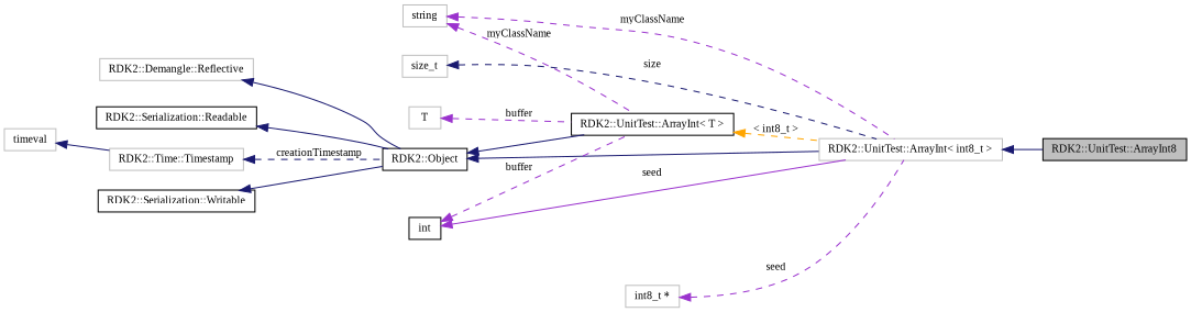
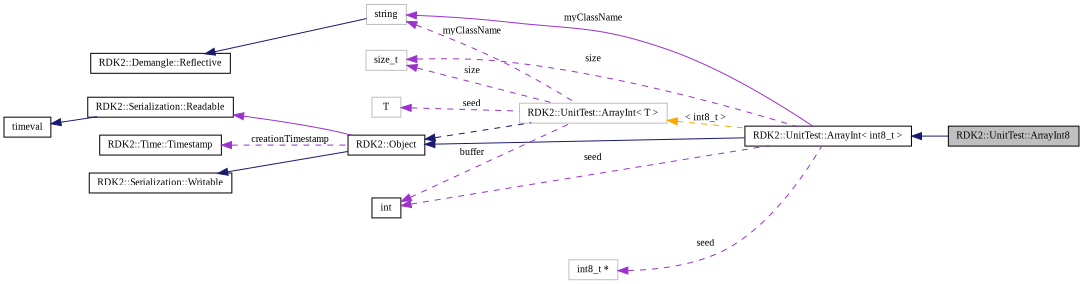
  digraph {
    fontname="Liberation Serif"
    rankdir=LR
    node [color=black fillcolor=white fontname="Liberation Serif" fontsize=10 shape=record style=filled]
    edge [color=darkorchid3 dir=back fontname="Liberation Serif" fontsize=10 labelfontname="FreeSans.ttf" labelfontsize=10 style=dashed]
    n1 [fillcolor=grey75 fontcolor=black height=0.2 label="RDK2::UnitTest::ArrayInt8" width=0.4]
-   n2 [color=grey75 height=0.2 label="RDK2::UnitTest::ArrayInt\< int8_t \>" width=0.4]
+   n2 [height=0.2 label="RDK2::UnitTest::ArrayInt\< int8_t \>" width=0.4]
    n3 [height=0.2 label="RDK2::Object" width=0.4]
-   n4 [height=0.2 label="RDK2::UnitTest::ArrayInt\< T \>" width=0.4]
+   n4 [color=grey75 height=0.2 label="RDK2::UnitTest::ArrayInt\< T \>" width=0.4]
    n5 [height=0.2 label="RDK2::Serialization::Readable" width=0.4]
    n6 [height=0.2 label="RDK2::Serialization::Writable" width=0.4]
-   n7 [color=grey75 height=0.2 label="RDK2::Demangle::Reflective" width=0.4]
-   n8 [color=grey75 height=0.2 label="RDK2::Time::Timestamp" width=0.4]
-   n9 [color=grey75 height=0.2 label=timeval width=0.4]
+   n7 [height=0.2 label="RDK2::Demangle::Reflective" width=0.4]
+   n8 [height=0.2 label="RDK2::Time::Timestamp" width=0.4]
+   n9 [height=0.2 label=timeval width=0.4]
    n10 [color=grey75 height=0.2 label=string width=0.4]
    n11 [color=grey75 height=0.2 label=size_t width=0.4]
    n12 [height=0.2 label=int width=0.4]
    n13 [color=grey75 height=0.2 label="int8_t *" width=0.4]
    n14 [color=grey75 height=0.2 label=T width=0.4]
    n2 -> n1 [color=midnightblue style=solid]
    n3 -> n2 [color=midnightblue style=solid]
-   n3 -> n4 [color=midnightblue style=solid]
+   n3 -> n4 [color=midnightblue]
    n4 -> n2 [color=orange label="\< int8_t \>"]
-   n5 -> n3 [color=midnightblue style=solid]
+   n5 -> n3 [style=solid]
    n6 -> n3 [color=midnightblue style=solid]
-   n7 -> n3 [color=midnightblue style=solid]
-   n8 -> n3 [color=midnightblue label=creationTimestamp]
-   n9 -> n8 [color=midnightblue style=solid]
-   n10 -> n2 [label=myClassName]
+   n7 -> n10 [color=midnightblue style=solid]
+   n8 -> n3 [label=creationTimestamp]
+   n9 -> n5 [color=midnightblue style=solid]
+   n10 -> n2 [label=myClassName style=solid]
    n10 -> n4 [label=myClassName]
-   n11 -> n2 [color=midnightblue label=size]
-   n12 -> n2 [label=seed style=solid]
+   n11 -> n2 [label=size]
+   n11 -> n4 [label=size]
+   n12 -> n2 [label=seed]
    n12 -> n4 [label=buffer]
    n13 -> n2 [label=seed]
-   n14 -> n4 [label=buffer]
+   n14 -> n4 [label=seed]
  }
